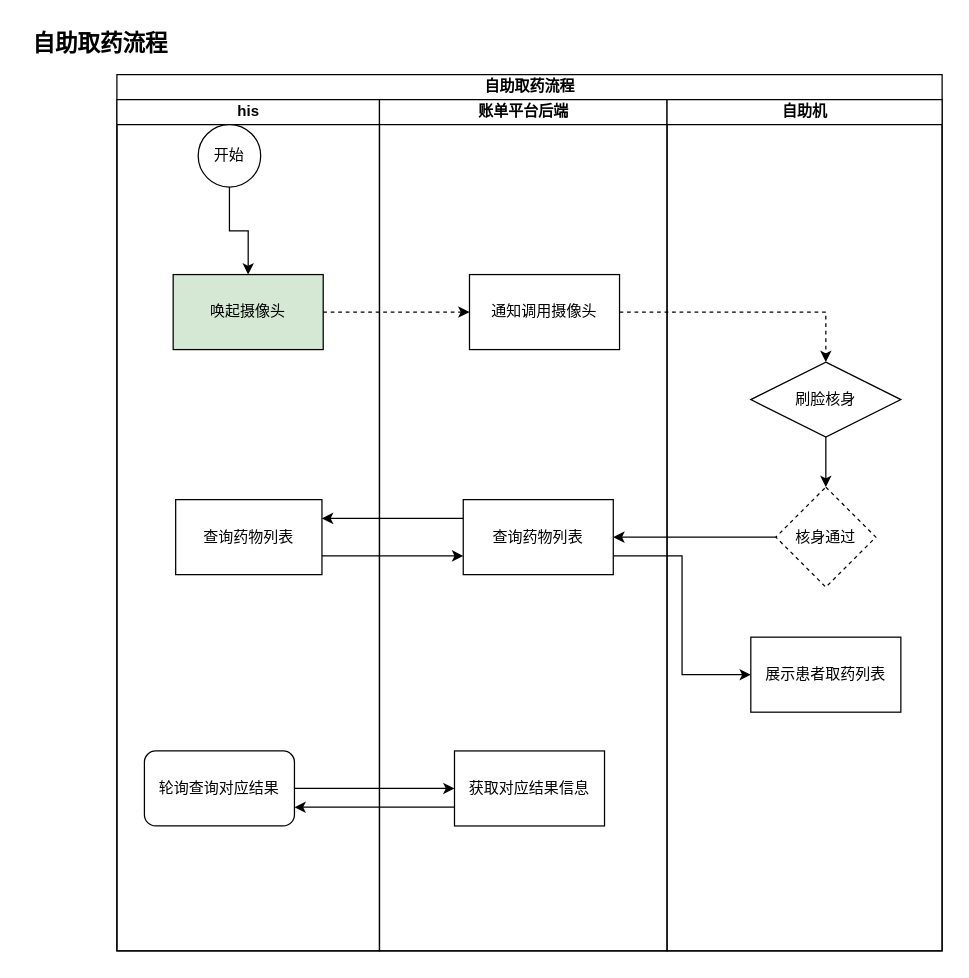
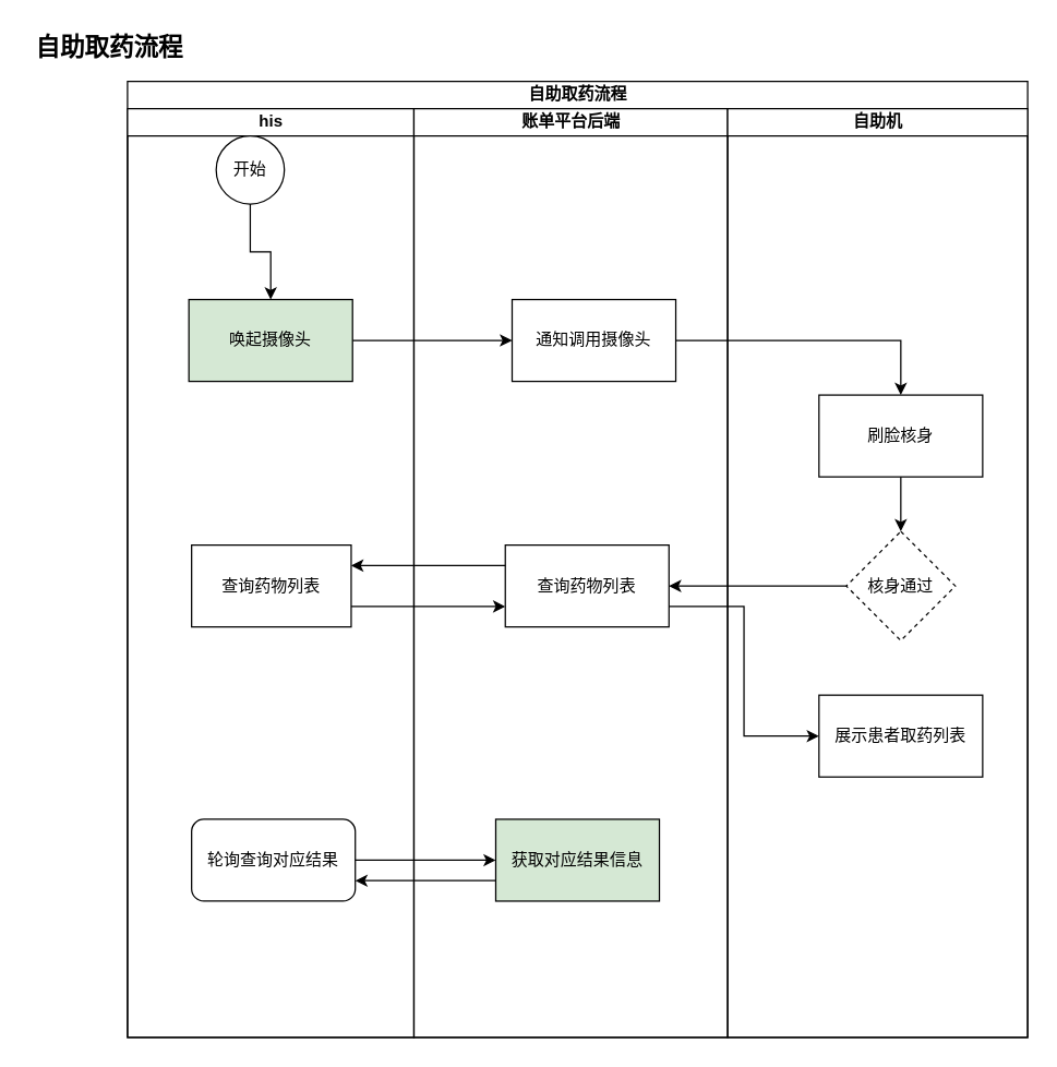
  <mxCell id="0" />
  <mxCell id="1" parent="0" />
  <mxCell id="2" value="&lt;b&gt;&lt;font&gt;自助取药流程&lt;/font&gt;&lt;/b&gt;" style="swimlane;html=1;childLayout=stackLayout;resizeParent=1;resizeParentMax=0;startSize=20;" vertex="1" parent="1"><mxGeometry x="93" y="59" width="660" height="701" as="geometry" /></mxCell>
  <mxCell id="3" value="his" style="swimlane;html=1;startSize=20;" vertex="1" parent="2"><mxGeometry y="20" width="210" height="681" as="geometry" /></mxCell>
  <mxCell id="4" style="edgeStyle=orthogonalEdgeStyle;rounded=0;orthogonalLoop=1;jettySize=auto;html=1;entryX=0.5;entryY=0;entryDx=0;entryDy=0;" edge="1" parent="3" source="5" target="6"><mxGeometry relative="1" as="geometry" /></mxCell>
  <mxCell id="5" value="开始" style="ellipse;whiteSpace=wrap;html=1;aspect=fixed;" vertex="1" parent="3"><mxGeometry x="65" y="20" width="50" height="50" as="geometry" /></mxCell>
  <mxCell id="6" value="唤起摄像头" style="rounded=0;whiteSpace=wrap;html=1;fillColor=#d5e8d4;" vertex="1" parent="3"><mxGeometry x="45" y="140" width="120" height="60" as="geometry" /></mxCell>
  <mxCell id="7" value="查询药物列表" style="rounded=0;whiteSpace=wrap;html=1;" vertex="1" parent="3"><mxGeometry x="47" y="320" width="117" height="60" as="geometry" /></mxCell>
- <mxCell id="8" value="轮询查询对应结果" style="rounded=1;whiteSpace=wrap;html=1;" vertex="1" parent="3"><mxGeometry x="22" y="521" width="120" height="60" as="geometry" /></mxCell>
+ <mxCell id="8" value="轮询查询对应结果" style="rounded=1;whiteSpace=wrap;html=1;" vertex="1" parent="3"><mxGeometry x="47" y="521" width="120" height="60" as="geometry" /></mxCell>
  <mxCell id="9" value="账单平台后端" style="swimlane;html=1;startSize=20;" vertex="1" parent="2"><mxGeometry x="210" y="20" width="230" height="681" as="geometry" /></mxCell>
  <mxCell id="10" value="通知调用摄像头" style="rounded=0;whiteSpace=wrap;html=1;" vertex="1" parent="9"><mxGeometry x="72" y="140" width="120" height="60" as="geometry" /></mxCell>
  <mxCell id="11" value="查询药物列表" style="rounded=0;whiteSpace=wrap;html=1;" vertex="1" parent="9"><mxGeometry x="67" y="320" width="120" height="60" as="geometry" /></mxCell>
- <mxCell id="12" value="获取对应结果信息" style="rounded=0;whiteSpace=wrap;html=1;" vertex="1" parent="9"><mxGeometry x="60" y="521" width="120" height="60" as="geometry" /></mxCell>
+ <mxCell id="12" value="获取对应结果信息" style="rounded=0;whiteSpace=wrap;html=1;fillColor=#d5e8d4;" vertex="1" parent="9"><mxGeometry x="60" y="521" width="120" height="60" as="geometry" /></mxCell>
  <mxCell id="13" value="自助机" style="swimlane;html=1;startSize=20;" vertex="1" parent="2"><mxGeometry x="440" y="20" width="220" height="681" as="geometry" /></mxCell>
  <mxCell id="14" style="edgeStyle=orthogonalEdgeStyle;rounded=0;orthogonalLoop=1;jettySize=auto;html=1;exitX=0.5;exitY=1;exitDx=0;exitDy=0;entryX=0.5;entryY=0;entryDx=0;entryDy=0;" edge="1" parent="13" source="15" target="16"><mxGeometry relative="1" as="geometry" /></mxCell>
- <mxCell id="15" value="刷脸核身" style="rhombus;whiteSpace=wrap;html=1;" vertex="1" parent="13"><mxGeometry x="67" y="210" width="120" height="60" as="geometry" /></mxCell>
+ <mxCell id="15" value="刷脸核身" style="rounded=0;whiteSpace=wrap;html=1;" vertex="1" parent="13"><mxGeometry x="67" y="210" width="120" height="60" as="geometry" /></mxCell>
  <mxCell id="16" value="核身通过" style="rhombus;whiteSpace=wrap;html=1;dashed=1;" vertex="1" parent="13"><mxGeometry x="87" y="310" width="80" height="80" as="geometry" /></mxCell>
  <mxCell id="17" value="展示患者取药列表" style="rounded=0;whiteSpace=wrap;html=1;" vertex="1" parent="13"><mxGeometry x="67" y="430" width="120" height="60" as="geometry" /></mxCell>
- <mxCell id="18" style="edgeStyle=orthogonalEdgeStyle;rounded=0;orthogonalLoop=1;jettySize=auto;html=1;exitX=1;exitY=0.5;exitDx=0;exitDy=0;entryX=0;entryY=0.5;entryDx=0;entryDy=0;dashed=1;" edge="1" parent="2" source="6" target="10"><mxGeometry relative="1" as="geometry" /></mxCell>
- <mxCell id="19" style="edgeStyle=orthogonalEdgeStyle;rounded=0;orthogonalLoop=1;jettySize=auto;html=1;exitX=1;exitY=0.5;exitDx=0;exitDy=0;dashed=1;" edge="1" parent="2" source="10" target="15"><mxGeometry relative="1" as="geometry" /></mxCell>
+ <mxCell id="18" style="edgeStyle=orthogonalEdgeStyle;rounded=0;orthogonalLoop=1;jettySize=auto;html=1;exitX=1;exitY=0.5;exitDx=0;exitDy=0;entryX=0;entryY=0.5;entryDx=0;entryDy=0;" edge="1" parent="2" source="6" target="10"><mxGeometry relative="1" as="geometry" /></mxCell>
+ <mxCell id="19" style="edgeStyle=orthogonalEdgeStyle;rounded=0;orthogonalLoop=1;jettySize=auto;html=1;exitX=1;exitY=0.5;exitDx=0;exitDy=0;" edge="1" parent="2" source="10" target="15"><mxGeometry relative="1" as="geometry" /></mxCell>
  <mxCell id="20" style="edgeStyle=orthogonalEdgeStyle;rounded=0;orthogonalLoop=1;jettySize=auto;html=1;exitX=0;exitY=0.5;exitDx=0;exitDy=0;entryX=1;entryY=0.5;entryDx=0;entryDy=0;" edge="1" parent="2" source="16" target="11"><mxGeometry relative="1" as="geometry" /></mxCell>
  <mxCell id="21" style="edgeStyle=orthogonalEdgeStyle;rounded=0;orthogonalLoop=1;jettySize=auto;html=1;exitX=0;exitY=0.25;exitDx=0;exitDy=0;entryX=1;entryY=0.25;entryDx=0;entryDy=0;" edge="1" parent="2" source="11" target="7"><mxGeometry relative="1" as="geometry" /></mxCell>
  <mxCell id="22" style="edgeStyle=orthogonalEdgeStyle;rounded=0;orthogonalLoop=1;jettySize=auto;html=1;exitX=1;exitY=0.75;exitDx=0;exitDy=0;entryX=0;entryY=0.75;entryDx=0;entryDy=0;" edge="1" parent="2" source="7" target="11"><mxGeometry relative="1" as="geometry" /></mxCell>
  <mxCell id="23" style="edgeStyle=orthogonalEdgeStyle;rounded=0;orthogonalLoop=1;jettySize=auto;html=1;exitX=1;exitY=0.75;exitDx=0;exitDy=0;entryX=0;entryY=0.5;entryDx=0;entryDy=0;" edge="1" parent="2" source="11" target="17"><mxGeometry relative="1" as="geometry" /></mxCell>
  <mxCell id="24" style="edgeStyle=orthogonalEdgeStyle;rounded=0;orthogonalLoop=1;jettySize=auto;html=1;exitX=1;exitY=0.5;exitDx=0;exitDy=0;" edge="1" parent="2" source="8" target="12"><mxGeometry relative="1" as="geometry" /></mxCell>
  <mxCell id="25" style="edgeStyle=orthogonalEdgeStyle;rounded=0;orthogonalLoop=1;jettySize=auto;html=1;exitX=0;exitY=0.75;exitDx=0;exitDy=0;entryX=1;entryY=0.75;entryDx=0;entryDy=0;" edge="1" parent="2" source="12" target="8"><mxGeometry relative="1" as="geometry" /></mxCell>
  <mxCell id="26" value="&lt;b&gt;&lt;font style=&quot;font-size: 18px&quot;&gt;自助取药流程&lt;/font&gt;&lt;/b&gt;" style="text;html=1;strokeColor=none;fillColor=none;align=center;verticalAlign=middle;whiteSpace=wrap;rounded=0;" vertex="1" parent="1"><mxGeometry x="20" y="20" width="120" height="30" as="geometry" /></mxCell>
